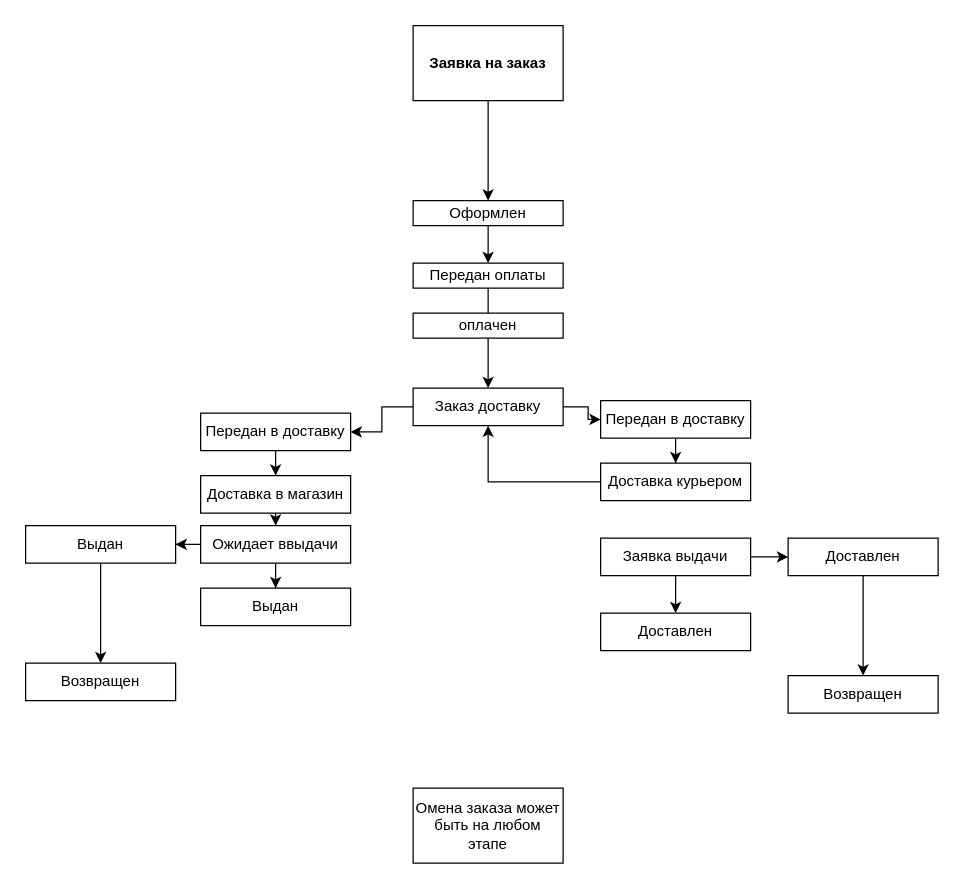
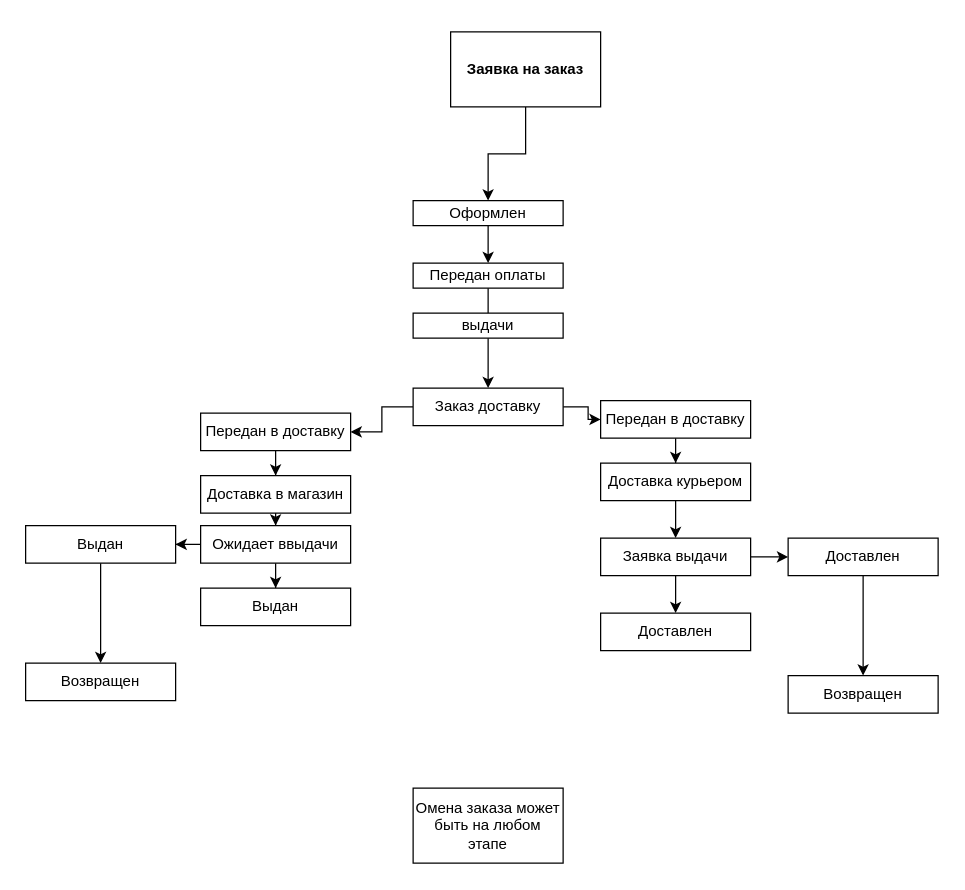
  <mxCell id="0" />
  <mxCell id="1" parent="0" />
  <mxCell id="2" value="" style="edgeStyle=orthogonalEdgeStyle;rounded=0;orthogonalLoop=1;jettySize=auto;html=1;" edge="1" parent="1" source="3" target="5"><mxGeometry relative="1" as="geometry" /></mxCell>
- <mxCell id="3" value="Заявка на заказ" style="rounded=0;whiteSpace=wrap;html=1;fontStyle=1" vertex="1" parent="1"><mxGeometry x="330" y="20" width="120" height="60" as="geometry" /></mxCell>
+ <mxCell id="3" value="Заявка на заказ" style="rounded=0;whiteSpace=wrap;html=1;fontStyle=1" vertex="1" parent="1"><mxGeometry x="360" y="25" width="120" height="60" as="geometry" /></mxCell>
  <mxCell id="4" value="" style="edgeStyle=orthogonalEdgeStyle;rounded=0;orthogonalLoop=1;jettySize=auto;html=1;" edge="1" parent="1" source="5"><mxGeometry relative="1" as="geometry"><mxPoint x="390" y="210" as="targetPoint" /></mxGeometry></mxCell>
  <mxCell id="5" value="Оформлен" style="rounded=0;whiteSpace=wrap;html=1;" vertex="1" parent="1"><mxGeometry x="330" y="160" width="120" height="20" as="geometry" /></mxCell>
  <mxCell id="6" value="" style="edgeStyle=orthogonalEdgeStyle;rounded=0;orthogonalLoop=1;jettySize=auto;html=1;" edge="1" parent="1" source="7"><mxGeometry relative="1" as="geometry"><mxPoint x="390" y="260" as="targetPoint" /></mxGeometry></mxCell>
  <mxCell id="7" value="Передан оплаты" style="rounded=0;whiteSpace=wrap;html=1;" vertex="1" parent="1"><mxGeometry x="330" y="210" width="120" height="20" as="geometry" /></mxCell>
  <mxCell id="8" value="" style="edgeStyle=orthogonalEdgeStyle;rounded=0;orthogonalLoop=1;jettySize=auto;html=1;" edge="1" parent="1" source="9"><mxGeometry relative="1" as="geometry"><mxPoint x="390" y="310" as="targetPoint" /></mxGeometry></mxCell>
- <mxCell id="9" value="оплачен" style="rounded=0;whiteSpace=wrap;html=1;" vertex="1" parent="1"><mxGeometry x="330" y="250" width="120" height="20" as="geometry" /></mxCell>
+ <mxCell id="9" value="выдачи" style="rounded=0;whiteSpace=wrap;html=1;" vertex="1" parent="1"><mxGeometry x="330" y="250" width="120" height="20" as="geometry" /></mxCell>
  <mxCell id="10" value="" style="edgeStyle=orthogonalEdgeStyle;rounded=0;orthogonalLoop=1;jettySize=auto;html=1;" edge="1" parent="1" source="12" target="14"><mxGeometry relative="1" as="geometry" /></mxCell>
  <mxCell id="11" value="" style="edgeStyle=orthogonalEdgeStyle;rounded=0;orthogonalLoop=1;jettySize=auto;html=1;" edge="1" parent="1" source="12" target="16"><mxGeometry relative="1" as="geometry" /></mxCell>
  <mxCell id="12" value="Заказ доставку" style="rounded=0;whiteSpace=wrap;html=1;" vertex="1" parent="1"><mxGeometry x="330" y="310" width="120" height="30" as="geometry" /></mxCell>
  <mxCell id="13" value="" style="edgeStyle=orthogonalEdgeStyle;rounded=0;orthogonalLoop=1;jettySize=auto;html=1;" edge="1" parent="1" source="14" target="20"><mxGeometry relative="1" as="geometry" /></mxCell>
  <mxCell id="14" value="Передан в доставку" style="rounded=0;whiteSpace=wrap;html=1;" vertex="1" parent="1"><mxGeometry x="480" y="320" width="120" height="30" as="geometry" /></mxCell>
  <mxCell id="15" value="" style="edgeStyle=orthogonalEdgeStyle;rounded=0;orthogonalLoop=1;jettySize=auto;html=1;" edge="1" parent="1" source="16" target="18"><mxGeometry relative="1" as="geometry" /></mxCell>
  <mxCell id="16" value="Передан в доставку" style="rounded=0;whiteSpace=wrap;html=1;" vertex="1" parent="1"><mxGeometry x="160" y="330" width="120" height="30" as="geometry" /></mxCell>
  <mxCell id="17" value="" style="edgeStyle=orthogonalEdgeStyle;rounded=0;orthogonalLoop=1;jettySize=auto;html=1;" edge="1" parent="1" source="18" target="27"><mxGeometry relative="1" as="geometry" /></mxCell>
  <mxCell id="18" value="Доставка в магазин" style="rounded=0;whiteSpace=wrap;html=1;" vertex="1" parent="1"><mxGeometry x="160" y="380" width="120" height="30" as="geometry" /></mxCell>
- <mxCell id="19" value="" style="edgeStyle=orthogonalEdgeStyle;rounded=0;orthogonalLoop=1;jettySize=auto;html=1;" edge="1" parent="1" source="20" target="12"><mxGeometry relative="1" as="geometry" /></mxCell>
+ <mxCell id="19" value="" style="edgeStyle=orthogonalEdgeStyle;rounded=0;orthogonalLoop=1;jettySize=auto;html=1;" edge="1" parent="1" source="20" target="23"><mxGeometry relative="1" as="geometry" /></mxCell>
  <mxCell id="20" value="Доставка курьером" style="rounded=0;whiteSpace=wrap;html=1;" vertex="1" parent="1"><mxGeometry x="480" y="370" width="120" height="30" as="geometry" /></mxCell>
  <mxCell id="21" value="" style="edgeStyle=orthogonalEdgeStyle;rounded=0;orthogonalLoop=1;jettySize=auto;html=1;" edge="1" parent="1" source="23" target="24"><mxGeometry relative="1" as="geometry" /></mxCell>
  <mxCell id="22" value="" style="edgeStyle=orthogonalEdgeStyle;rounded=0;orthogonalLoop=1;jettySize=auto;html=1;" edge="1" parent="1" source="23" target="34"><mxGeometry relative="1" as="geometry" /></mxCell>
  <mxCell id="23" value="Заявка выдачи" style="rounded=0;whiteSpace=wrap;html=1;" vertex="1" parent="1"><mxGeometry x="480" y="430" width="120" height="30" as="geometry" /></mxCell>
  <mxCell id="24" value="Доставлен" style="rounded=0;whiteSpace=wrap;html=1;" vertex="1" parent="1"><mxGeometry x="480" y="490" width="120" height="30" as="geometry" /></mxCell>
  <mxCell id="25" value="" style="edgeStyle=orthogonalEdgeStyle;rounded=0;orthogonalLoop=1;jettySize=auto;html=1;" edge="1" parent="1" source="27" target="28"><mxGeometry relative="1" as="geometry" /></mxCell>
  <mxCell id="26" value="" style="edgeStyle=orthogonalEdgeStyle;rounded=0;orthogonalLoop=1;jettySize=auto;html=1;" edge="1" parent="1" source="27" target="31"><mxGeometry relative="1" as="geometry" /></mxCell>
  <mxCell id="27" value="Ожидает ввыдачи" style="rounded=0;whiteSpace=wrap;html=1;" vertex="1" parent="1"><mxGeometry x="160" y="420" width="120" height="30" as="geometry" /></mxCell>
  <mxCell id="28" value="Выдан" style="rounded=0;whiteSpace=wrap;html=1;" vertex="1" parent="1"><mxGeometry x="160" y="470" width="120" height="30" as="geometry" /></mxCell>
  <mxCell id="29" value="Омена заказа может быть на любом этапе" style="rounded=0;whiteSpace=wrap;html=1;" vertex="1" parent="1"><mxGeometry x="330" y="630" width="120" height="60" as="geometry" /></mxCell>
  <mxCell id="30" value="" style="edgeStyle=orthogonalEdgeStyle;rounded=0;orthogonalLoop=1;jettySize=auto;html=1;" edge="1" parent="1" source="31" target="32"><mxGeometry relative="1" as="geometry" /></mxCell>
  <mxCell id="31" value="Выдан" style="rounded=0;whiteSpace=wrap;html=1;" vertex="1" parent="1"><mxGeometry x="20" y="420" width="120" height="30" as="geometry" /></mxCell>
  <mxCell id="32" value="Возвращен" style="rounded=0;whiteSpace=wrap;html=1;" vertex="1" parent="1"><mxGeometry x="20" y="530" width="120" height="30" as="geometry" /></mxCell>
  <mxCell id="33" value="" style="edgeStyle=orthogonalEdgeStyle;rounded=0;orthogonalLoop=1;jettySize=auto;html=1;" edge="1" parent="1" source="34" target="35"><mxGeometry relative="1" as="geometry" /></mxCell>
  <mxCell id="34" value="Доставлен" style="rounded=0;whiteSpace=wrap;html=1;" vertex="1" parent="1"><mxGeometry x="630" y="430" width="120" height="30" as="geometry" /></mxCell>
  <mxCell id="35" value="Возвращен" style="rounded=0;whiteSpace=wrap;html=1;" vertex="1" parent="1"><mxGeometry x="630" y="540" width="120" height="30" as="geometry" /></mxCell>
